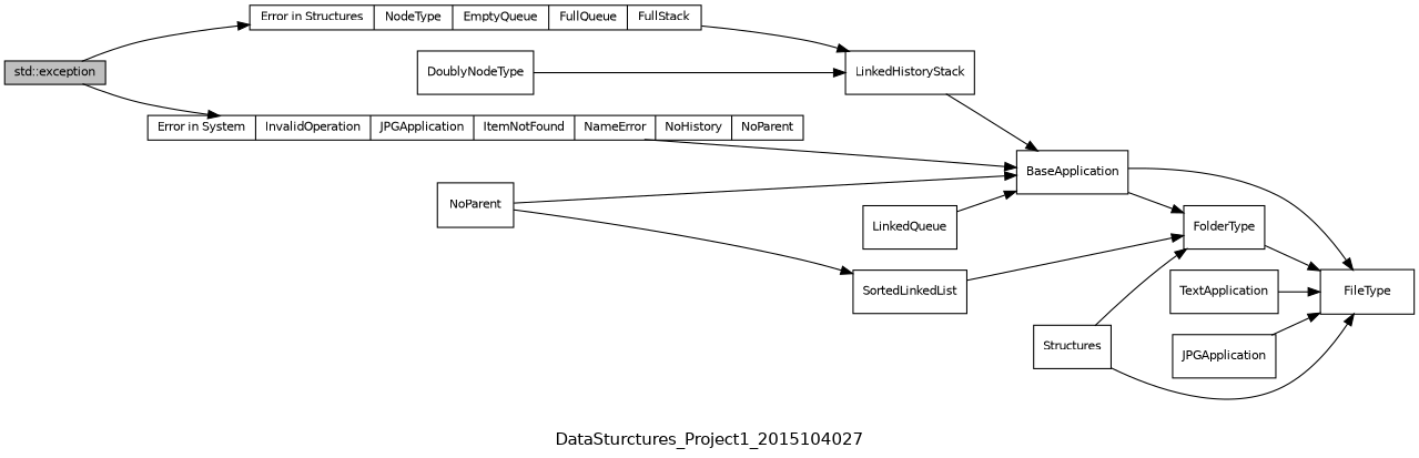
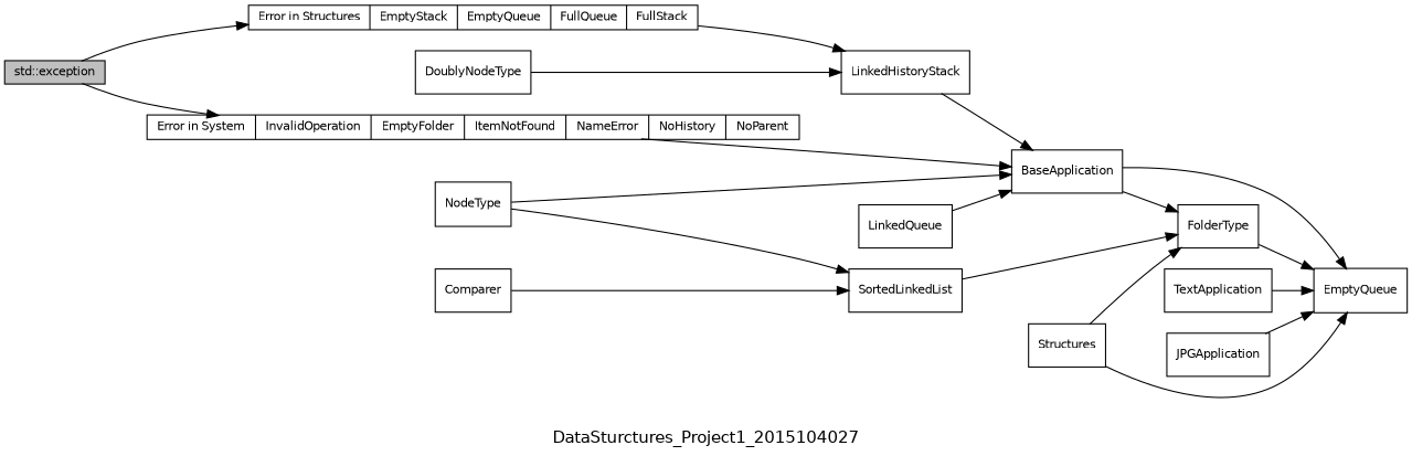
  digraph {
    fontname=Helvetica
    label=DataSturctures_Project1_2015104027
    rankdir=LR
    node [fontname=Helvetica fontsize=10 shape=record]
    edge [fontname=Helvetica fontsize=10 labelfontname=Helvetica labelfontsize=10]
    n1 [color=black fillcolor=grey75 fontcolor=black height=0.2 label="std::exception" style=filled width=0.4]
    n2 [label=LinkedHistoryStack]
    n3 [label=LinkedQueue]
-   n4 [color=black fillcolor=white height=0.2 label="{Error in Structures|NodeType|EmptyQueue|FullQueue|FullStack}" style=filled width=0.4]
-   n5 [color=black fillcolor=white height=0.2 label="{Error in System|InvalidOperation|JPGApplication|ItemNotFound|NameError|NoHistory|NoParent}" style=filled width=0.4]
+   n4 [color=black fillcolor=white height=0.2 label="{Error in Structures|EmptyStack|EmptyQueue|FullQueue|FullStack}" style=filled width=0.4]
+   n5 [color=black fillcolor=white height=0.2 label="{Error in System|InvalidOperation|EmptyFolder|ItemNotFound|NameError|NoHistory|NoParent}" style=filled width=0.4]
    n6 [label=BaseApplication]
-   n7 [label=NoParent]
+   n7 [label=NodeType]
    n8 [label=DoublyNodeType]
-   n9 [label=FileType]
+   n9 [label=EmptyQueue]
    n10 [label=TextApplication]
    n11 [label=JPGApplication]
    n12 [label=Structures]
    n13 [label=FolderType]
+   n14 [label=Comparer]
    n15 [label=SortedLinkedList]
    subgraph sub_1 {
      rank=min
      n1
    }
    subgraph sub_2 {
      rank=same
      n2
      n3
    }
    subgraph sub_3 {
      rank=same
      n4
      n5
    }
    subgraph sub_4 {
      rank=same
      n6
    }
    subgraph sub_5 {
      rank=same
      n7
      n8
    }
    subgraph sub_6 {
      rank=max
      n9
    }
    subgraph sub_7 {
      n1
      n4
      n5
    }
    subgraph sub_8 {
      n6
      n10
      n11
    }
    subgraph sub_9 {
      n9
      n12
      n13
    }
    subgraph sub_10 {
      n2
      n3
      n7
      n8
+     n14
      n15
    }
    n1 -> n4
    n1 -> n5
    n2 -> n6
    n3 -> n6
    n4 -> n2
    n5 -> n6
    n6 -> n9
    n6 -> n13
    n7 -> n6
    n7 -> n15
    n8 -> n2
    n10 -> n9
    n11 -> n9
    n12 -> n9
    n12 -> n13
    n13 -> n9
+   n14 -> n15
    n15 -> n13
  }
